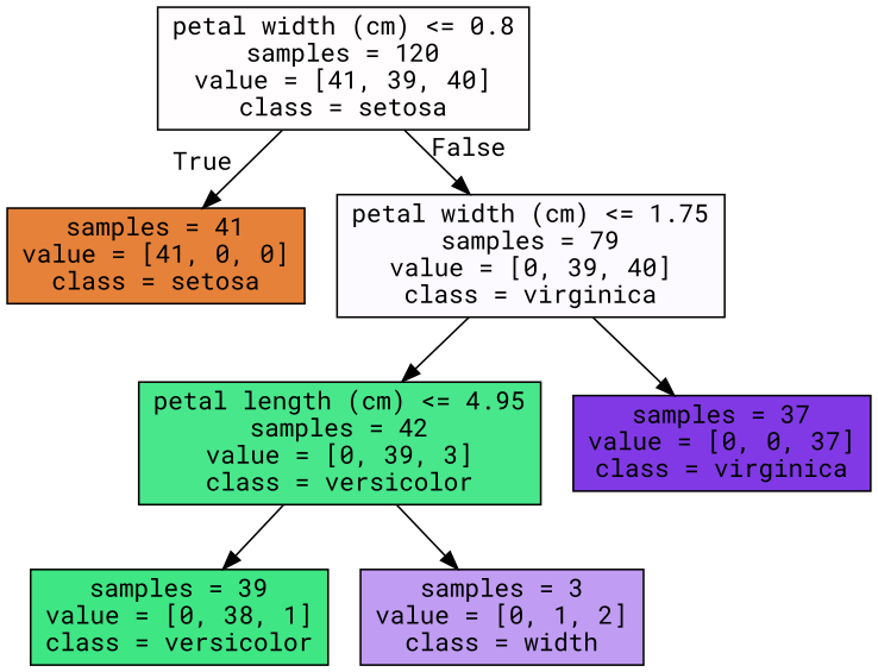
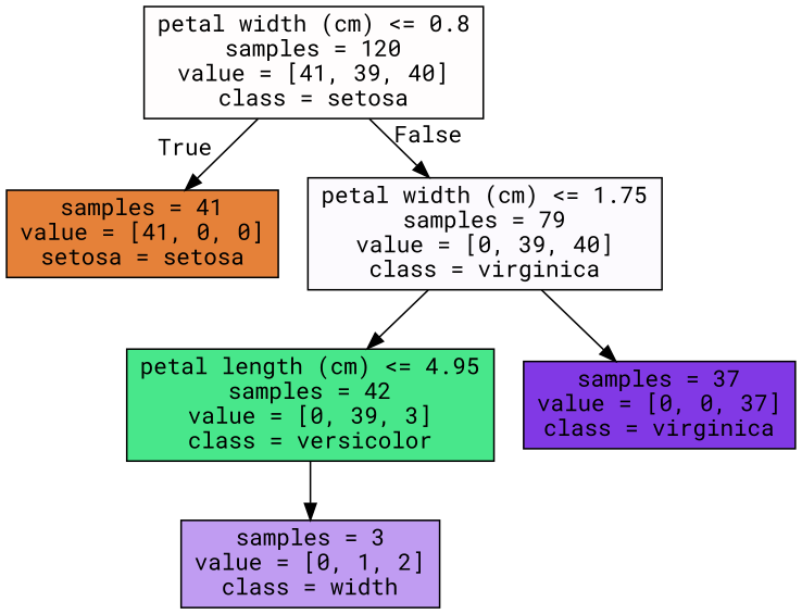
  digraph {
    fontname="Roboto Mono"
    node [color=black fontname="Roboto Mono" shape=box style=filled]
    edge [fontname="Roboto Mono"]
    n1 [fillcolor="#fffdfd" label="petal width (cm) <= 0.8\nsamples = 120\nvalue = [41, 39, 40]\nclass = setosa"]
-   n2 [fillcolor="#e58139" label="samples = 41\nvalue = [41, 0, 0]\nclass = setosa"]
+   n2 [fillcolor="#e58139" label="samples = 41\nvalue = [41, 0, 0]\nsetosa = setosa"]
    n3 [fillcolor="#fcfafe" label="petal width (cm) <= 1.75\nsamples = 79\nvalue = [0, 39, 40]\nclass = virginica"]
    n4 [fillcolor="#48e78b" label="petal length (cm) <= 4.95\nsamples = 42\nvalue = [0, 39, 3]\nclass = versicolor"]
    n5 [fillcolor="#8139e5" label="samples = 37\nvalue = [0, 0, 37]\nclass = virginica"]
-   n6 [fillcolor="#3ee684" label="samples = 39\nvalue = [0, 38, 1]\nclass = versicolor"]
    n7 [fillcolor="#c09cf2" label="samples = 3\nvalue = [0, 1, 2]\nclass = width"]
    n1 -> n2 [headlabel=True labelangle=45 labeldistance=2.5]
    n1 -> n3 [headlabel=False labelangle=-45 labeldistance=2.5]
    n3 -> n4
    n3 -> n5
-   n4 -> n6
    n4 -> n7
  }
